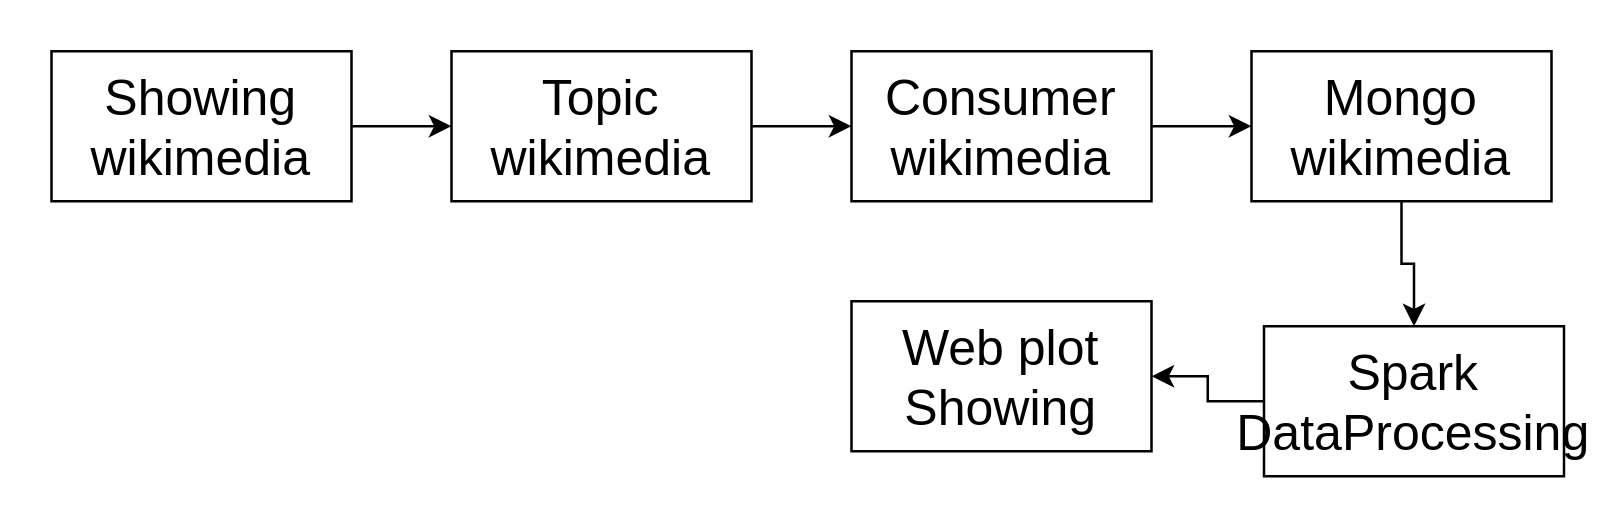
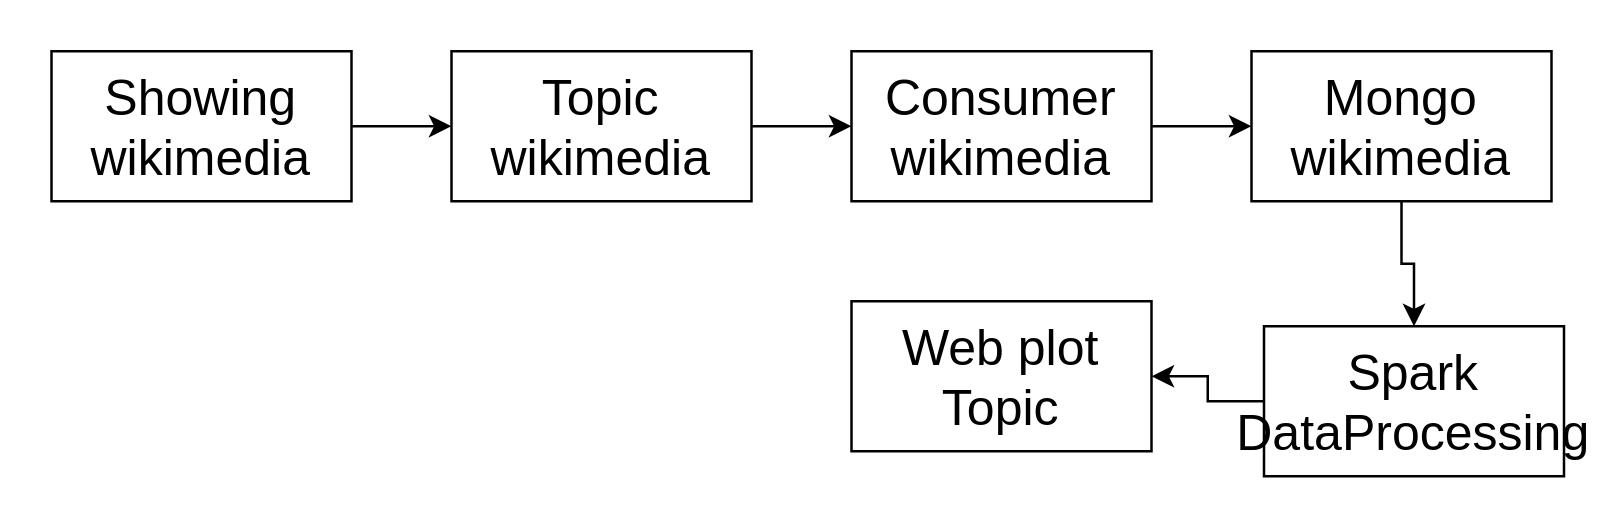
  <mxCell id="0" />
  <mxCell id="1" parent="0" />
  <mxCell id="2" value="" style="edgeStyle=orthogonalEdgeStyle;rounded=0;orthogonalLoop=1;jettySize=auto;html=1;fontSize=20;" edge="1" parent="1" source="3" target="7"><mxGeometry relative="1" as="geometry" /></mxCell>
  <mxCell id="3" value="&lt;span style=&quot;font-size: 20px;&quot;&gt;Showing&lt;br&gt;wikimedia&lt;br&gt;&lt;/span&gt;" style="rounded=0;whiteSpace=wrap;html=1;" vertex="1" parent="1"><mxGeometry x="20" y="20" width="120" height="60" as="geometry" /></mxCell>
  <mxCell id="4" value="" style="edgeStyle=orthogonalEdgeStyle;rounded=0;orthogonalLoop=1;jettySize=auto;html=1;fontSize=20;" edge="1" parent="1" source="5" target="9"><mxGeometry relative="1" as="geometry" /></mxCell>
  <mxCell id="5" value="&lt;span style=&quot;font-size: 20px;&quot;&gt;Consumer&lt;br&gt;wikimedia&lt;br&gt;&lt;/span&gt;" style="rounded=0;whiteSpace=wrap;html=1;" vertex="1" parent="1"><mxGeometry x="340" y="20" width="120" height="60" as="geometry" /></mxCell>
  <mxCell id="6" value="" style="edgeStyle=orthogonalEdgeStyle;rounded=0;orthogonalLoop=1;jettySize=auto;html=1;fontSize=20;" edge="1" parent="1" source="7" target="5"><mxGeometry relative="1" as="geometry" /></mxCell>
  <mxCell id="7" value="&lt;span style=&quot;font-size: 20px;&quot;&gt;Topic&lt;br&gt;wikimedia&lt;br&gt;&lt;/span&gt;" style="rounded=0;whiteSpace=wrap;html=1;" vertex="1" parent="1"><mxGeometry x="180" y="20" width="120" height="60" as="geometry" /></mxCell>
  <mxCell id="8" value="" style="edgeStyle=orthogonalEdgeStyle;rounded=0;orthogonalLoop=1;jettySize=auto;html=1;fontSize=20;" edge="1" parent="1" source="9" target="11"><mxGeometry relative="1" as="geometry" /></mxCell>
  <mxCell id="9" value="&lt;span style=&quot;font-size: 20px;&quot;&gt;Mongo&lt;br&gt;wikimedia&lt;br&gt;&lt;/span&gt;" style="rounded=0;whiteSpace=wrap;html=1;" vertex="1" parent="1"><mxGeometry x="500" y="20" width="120" height="60" as="geometry" /></mxCell>
  <mxCell id="10" value="" style="edgeStyle=orthogonalEdgeStyle;rounded=0;orthogonalLoop=1;jettySize=auto;html=1;fontSize=20;" edge="1" parent="1" source="11" target="12"><mxGeometry relative="1" as="geometry" /></mxCell>
  <mxCell id="11" value="&lt;span style=&quot;font-size: 20px;&quot;&gt;Spark&lt;br&gt;DataProcessing&lt;br&gt;&lt;/span&gt;" style="rounded=0;whiteSpace=wrap;html=1;" vertex="1" parent="1"><mxGeometry x="505" y="130" width="120" height="60" as="geometry" /></mxCell>
- <mxCell id="12" value="&lt;font style=&quot;font-size: 20px;&quot;&gt;Web plot&lt;br&gt;Showing&lt;br&gt;&lt;/font&gt;" style="rounded=0;whiteSpace=wrap;html=1;" vertex="1" parent="1"><mxGeometry x="340" y="120" width="120" height="60" as="geometry" /></mxCell>
+ <mxCell id="12" value="&lt;font style=&quot;font-size: 20px;&quot;&gt;Web plot&lt;br&gt;Topic&lt;br&gt;&lt;/font&gt;" style="rounded=0;whiteSpace=wrap;html=1;" vertex="1" parent="1"><mxGeometry x="340" y="120" width="120" height="60" as="geometry" /></mxCell>
